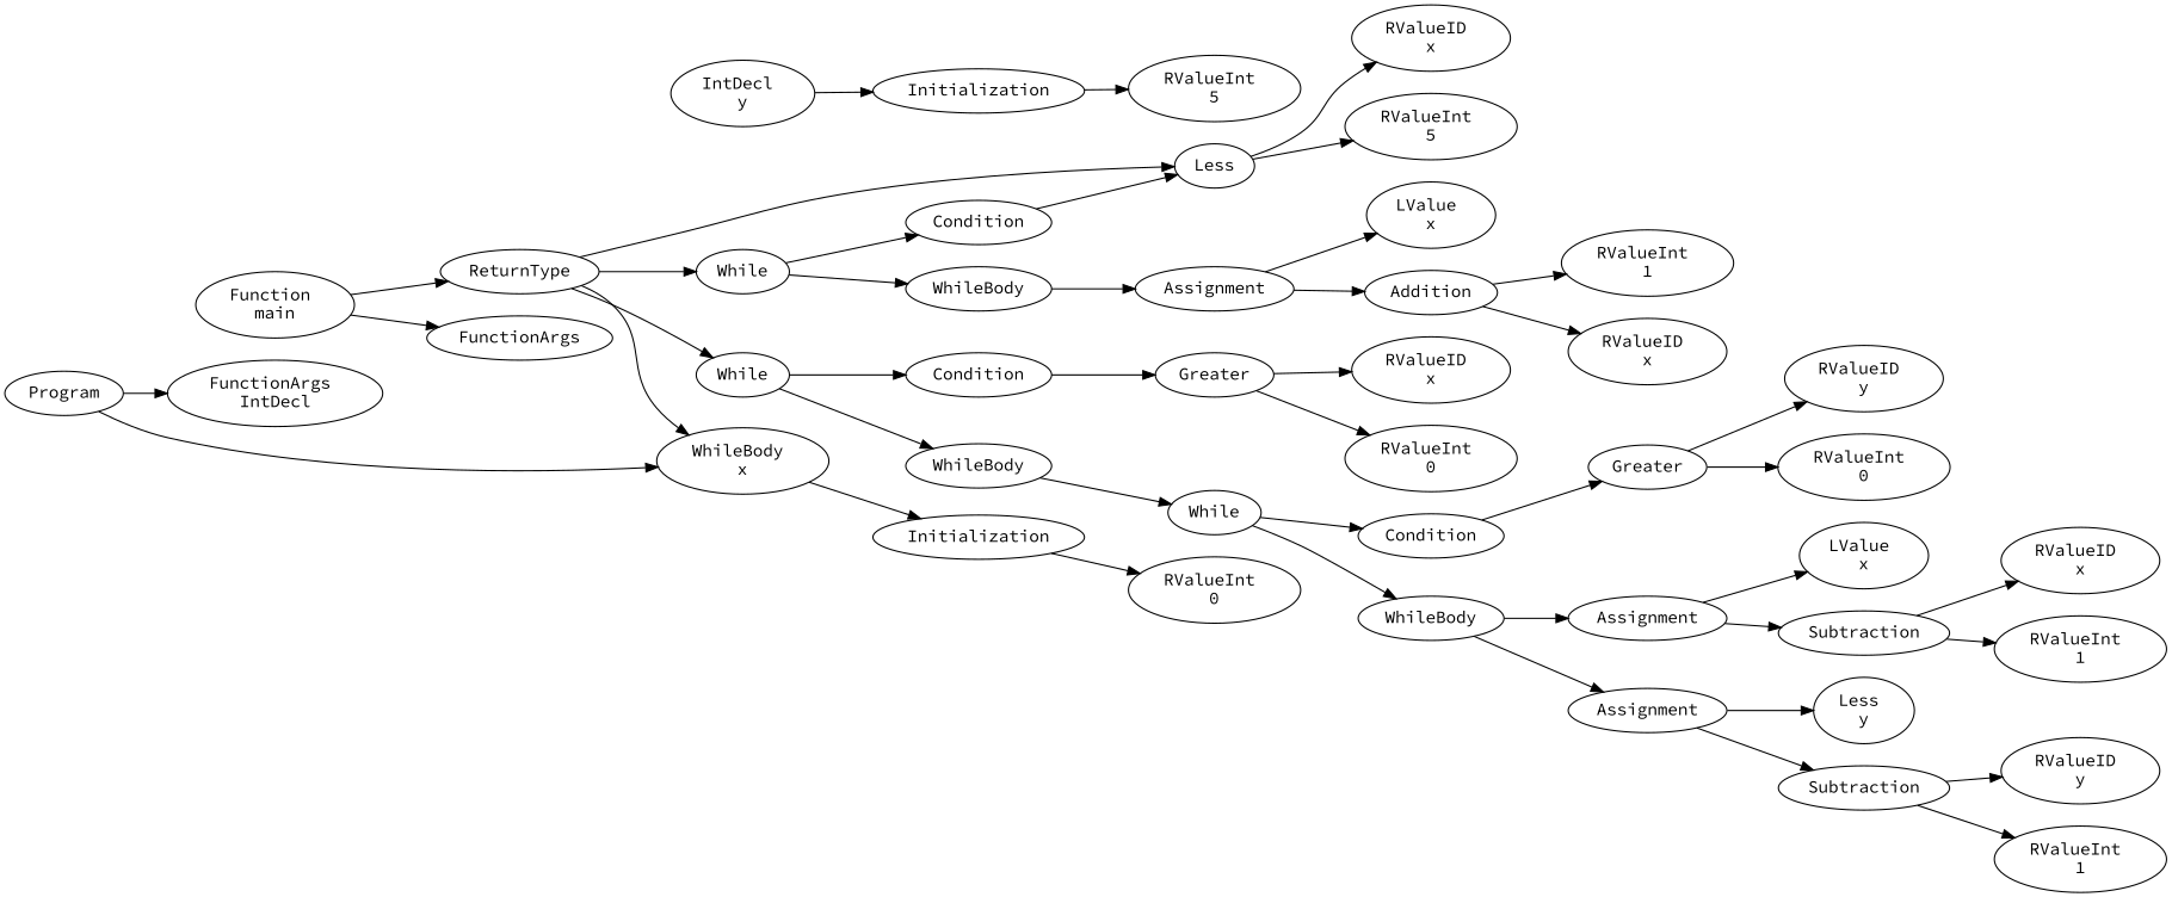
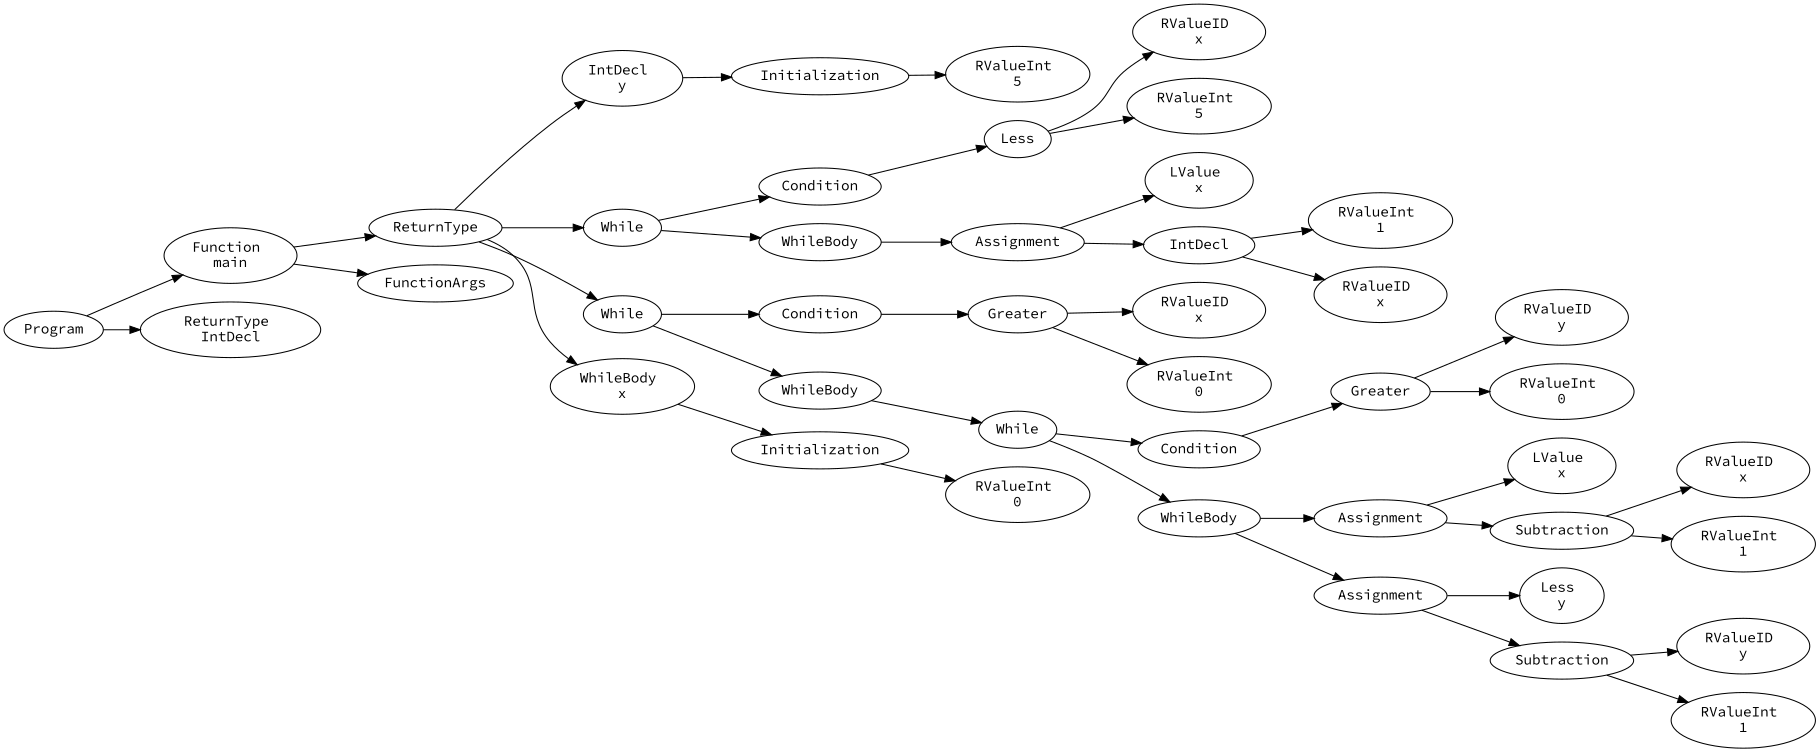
  digraph {
    fontname="Source Code Pro"
    rankdir=LR
    node [fontname="Source Code Pro"]
    edge [fontname="Source Code Pro"]
    n1 [label=Program]
    n2 [label="Function \nmain"]
-   n3 [label="FunctionArgs \nIntDecl"]
+   n3 [label="ReturnType \nIntDecl"]
    n4 [label=FunctionArgs]
    n5 [label=ReturnType]
    n6 [label="IntDecl \ny"]
    n7 [label="WhileBody \nx"]
    n8 [label=While]
    n9 [label=While]
    n10 [label=Initialization]
    n11 [label=Initialization]
    n12 [label=Condition]
    n13 [label=WhileBody]
    n14 [label=Condition]
    n15 [label=WhileBody]
    n16 [label="RValueInt \n5"]
    n17 [label="RValueInt \n0"]
    n18 [label=Less]
    n19 [label=Assignment]
    n20 [label="RValueID \nx"]
    n21 [label="RValueInt \n5"]
    n22 [label="LValue \nx"]
-   n23 [label=Addition]
+   n23 [label=IntDecl]
    n24 [label="RValueID \nx"]
    n25 [label="RValueInt \n1"]
    n26 [label=Greater]
    n27 [label=While]
    n28 [label="RValueID \nx"]
    n29 [label="RValueInt \n0"]
    n30 [label=Condition]
    n31 [label=WhileBody]
    n32 [label=Greater]
    n33 [label=Assignment]
    n34 [label=Assignment]
    n35 [label="RValueID \ny"]
    n36 [label="RValueInt \n0"]
    n37 [label="Less \ny"]
    n38 [label=Subtraction]
    n39 [label="LValue \nx"]
    n40 [label=Subtraction]
    n41 [label="RValueID \ny"]
    n42 [label="RValueInt \n1"]
    n43 [label="RValueID \nx"]
    n44 [label="RValueInt \n1"]
-   n1 -> n7
+   n1 -> n2
    n1 -> n3
    n2 -> n4
    n2 -> n5
-   n5 -> n18
+   n5 -> n6
    n5 -> n7
    n5 -> n8
    n5 -> n9
    n6 -> n10
    n7 -> n11
    n8 -> n12
    n8 -> n13
    n9 -> n14
    n9 -> n15
    n10 -> n16
    n11 -> n17
    n12 -> n18
    n13 -> n19
    n14 -> n26
    n15 -> n27
    n18 -> n20
    n18 -> n21
    n19 -> n22
    n19 -> n23
    n23 -> n24
    n23 -> n25
    n26 -> n28
    n26 -> n29
    n27 -> n30
    n27 -> n31
    n30 -> n32
    n31 -> n33
    n31 -> n34
    n32 -> n35
    n32 -> n36
    n33 -> n37
    n33 -> n38
    n34 -> n39
    n34 -> n40
    n38 -> n41
    n38 -> n42
    n40 -> n43
    n40 -> n44
  }
